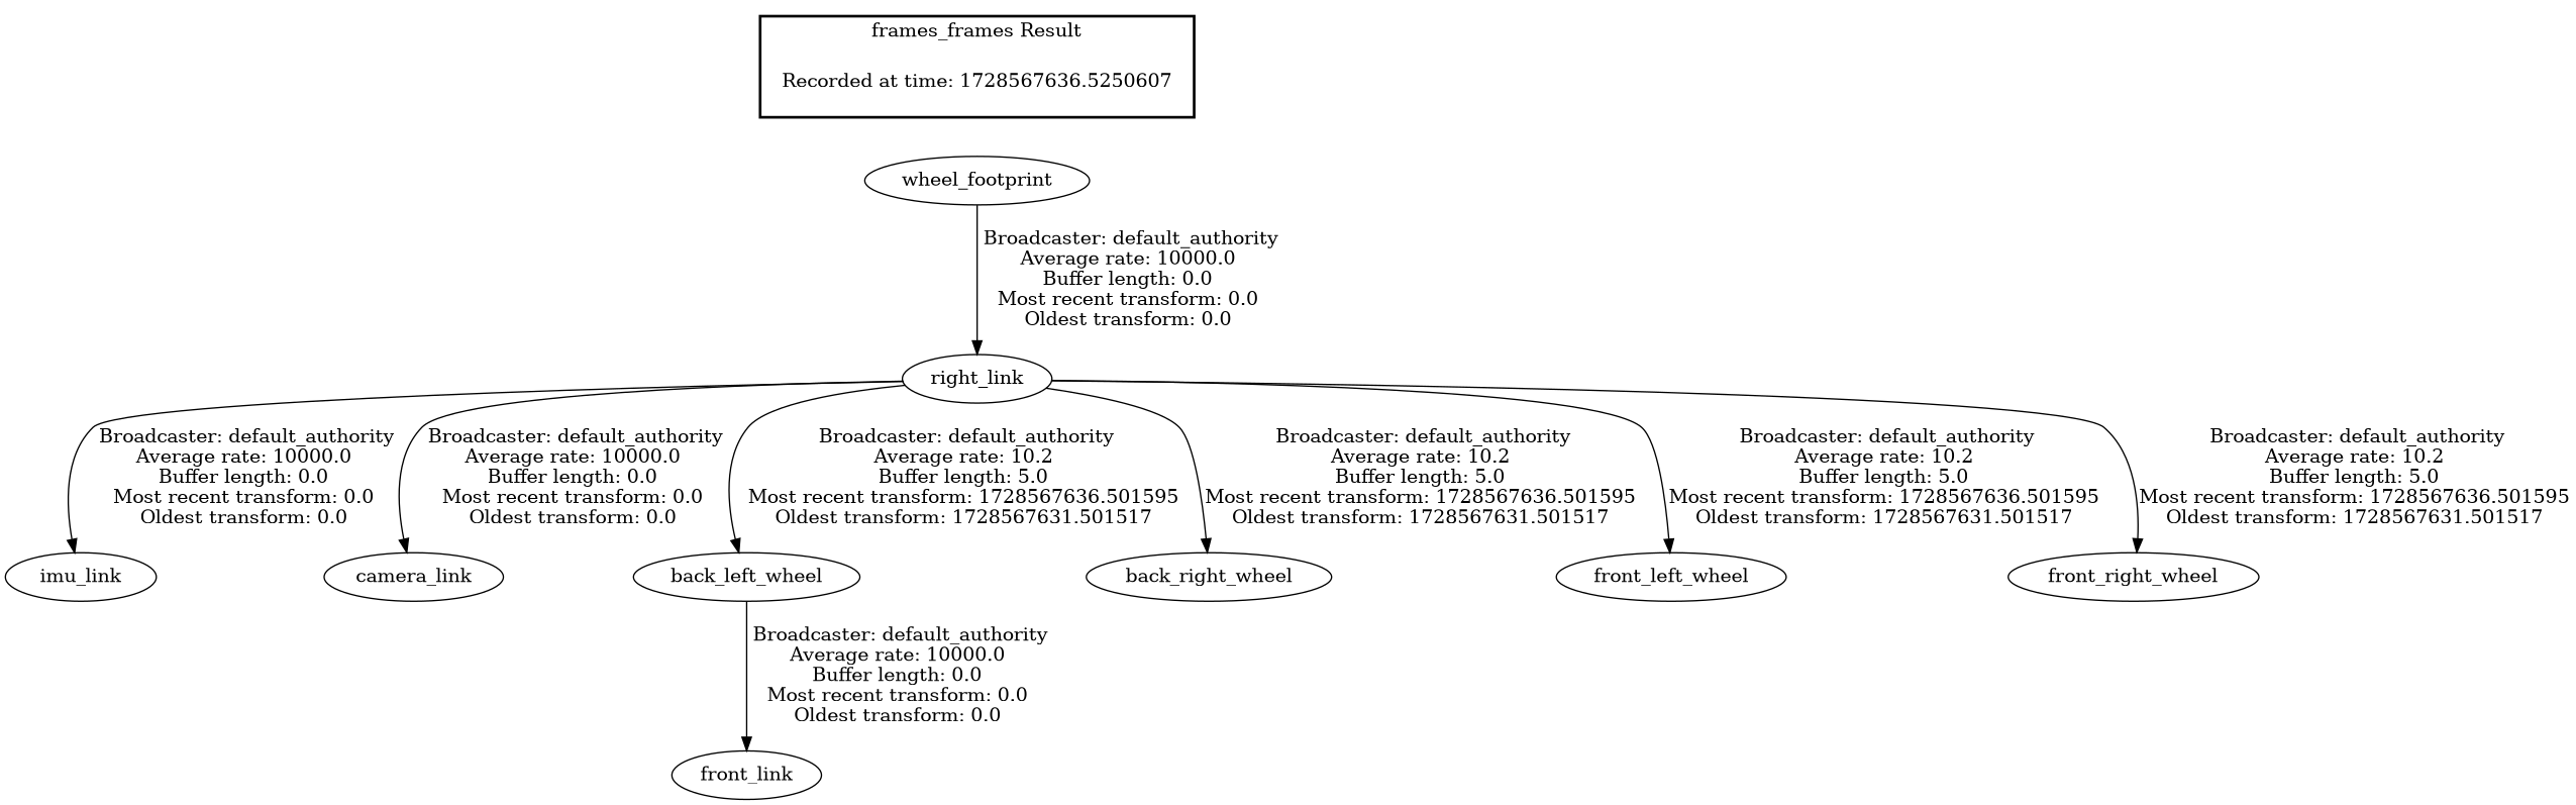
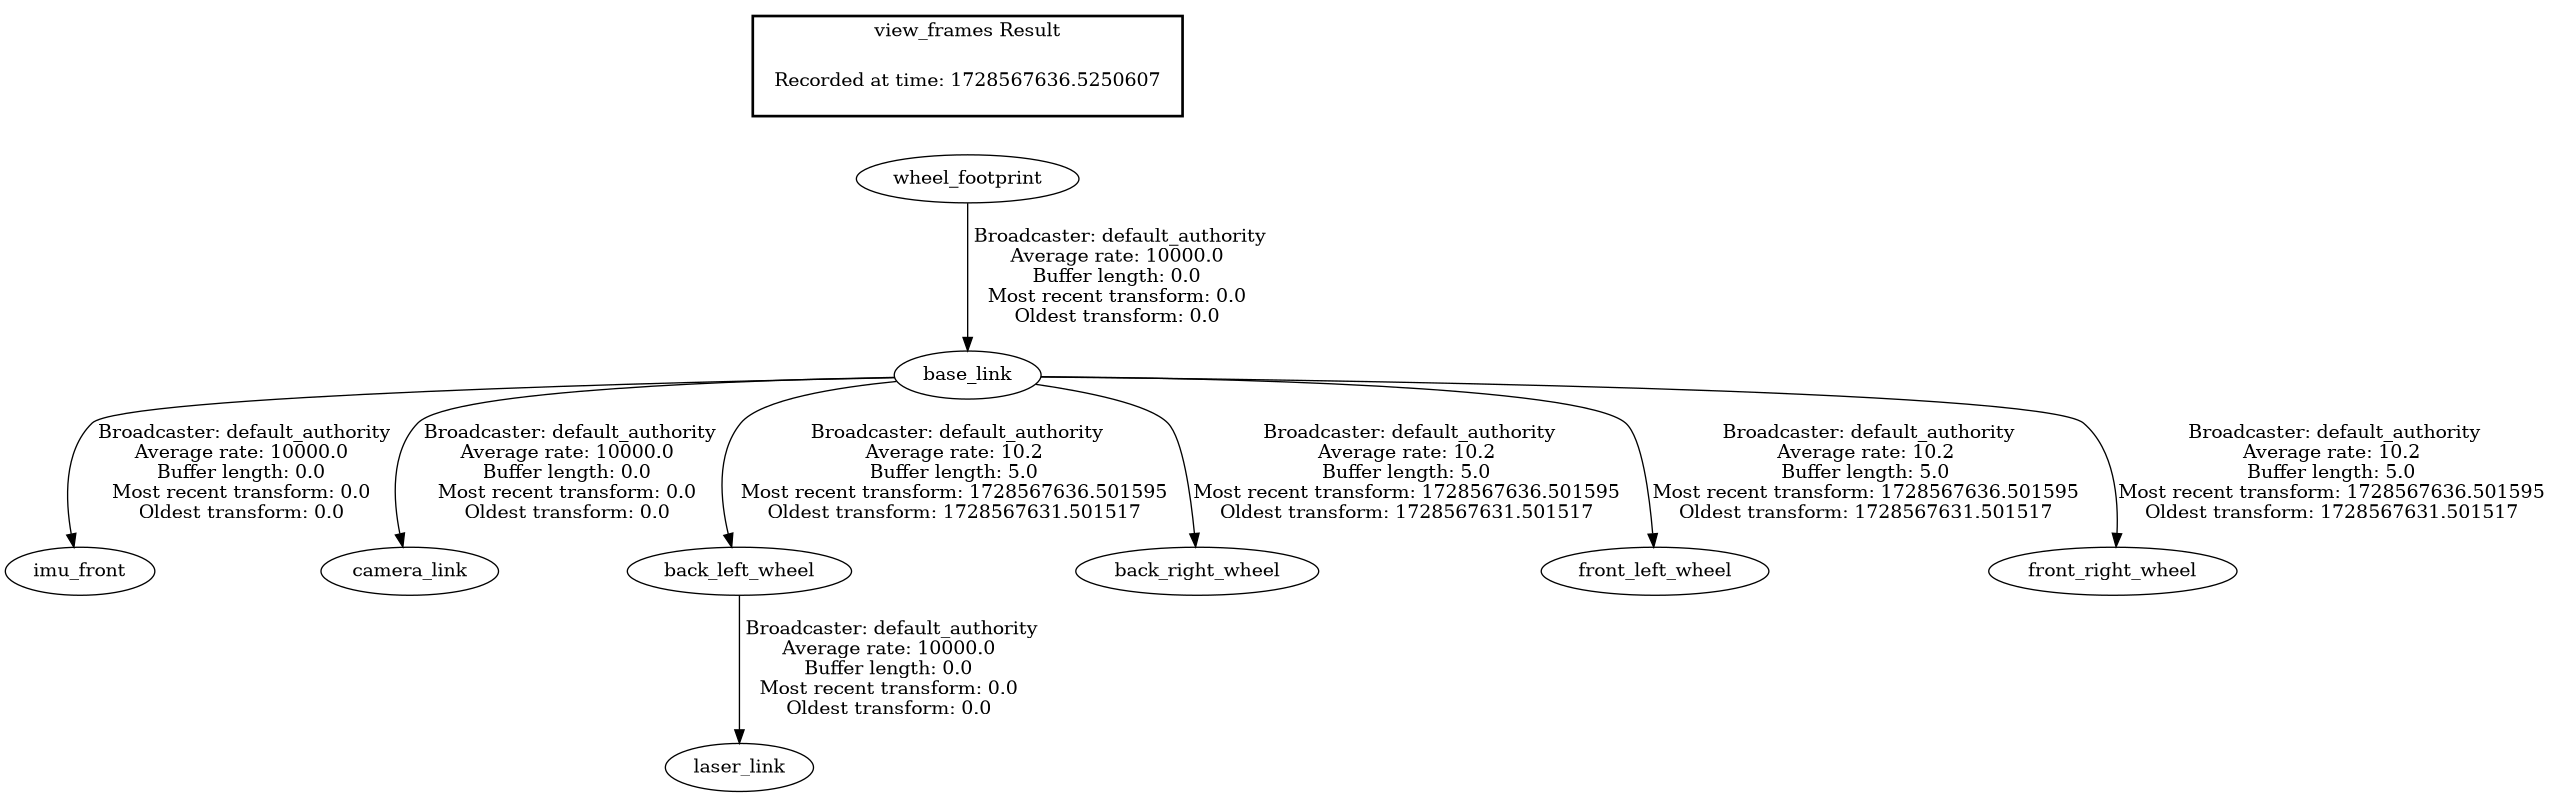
  digraph {
    "Recorded at time: 1728567636.5250607" [shape=plaintext]
    n2 [label=wheel_footprint]
-   base_link [label=right_link]
-   imu_link
+   base_link
+   imu_link [label=imu_front]
    camera_link
    back_left_wheel
    back_right_wheel
    front_left_wheel
    front_right_wheel
-   laser_link [label=front_link]
+   laser_link
    subgraph cluster_1 {
      color=black
-     label="frames_frames Result"
+     label="view_frames Result"
      style=bold
      "Recorded at time: 1728567636.5250607"
    }
    "Recorded at time: 1728567636.5250607" -> n2 [style=invis]
    n2 -> base_link [label=" Broadcaster: default_authority\nAverage rate: 10000.0\nBuffer length: 0.0\nMost recent transform: 0.0\nOldest transform: 0.0\n"]
    base_link -> imu_link [label=" Broadcaster: default_authority\nAverage rate: 10000.0\nBuffer length: 0.0\nMost recent transform: 0.0\nOldest transform: 0.0\n"]
    base_link -> camera_link [label=" Broadcaster: default_authority\nAverage rate: 10000.0\nBuffer length: 0.0\nMost recent transform: 0.0\nOldest transform: 0.0\n"]
    base_link -> back_left_wheel [label=" Broadcaster: default_authority\nAverage rate: 10.2\nBuffer length: 5.0\nMost recent transform: 1728567636.501595\nOldest transform: 1728567631.501517\n"]
    base_link -> back_right_wheel [label=" Broadcaster: default_authority\nAverage rate: 10.2\nBuffer length: 5.0\nMost recent transform: 1728567636.501595\nOldest transform: 1728567631.501517\n"]
    base_link -> front_left_wheel [label=" Broadcaster: default_authority\nAverage rate: 10.2\nBuffer length: 5.0\nMost recent transform: 1728567636.501595\nOldest transform: 1728567631.501517\n"]
    base_link -> front_right_wheel [label=" Broadcaster: default_authority\nAverage rate: 10.2\nBuffer length: 5.0\nMost recent transform: 1728567636.501595\nOldest transform: 1728567631.501517\n"]
    back_left_wheel -> laser_link [label=" Broadcaster: default_authority\nAverage rate: 10000.0\nBuffer length: 0.0\nMost recent transform: 0.0\nOldest transform: 0.0\n"]
  }
